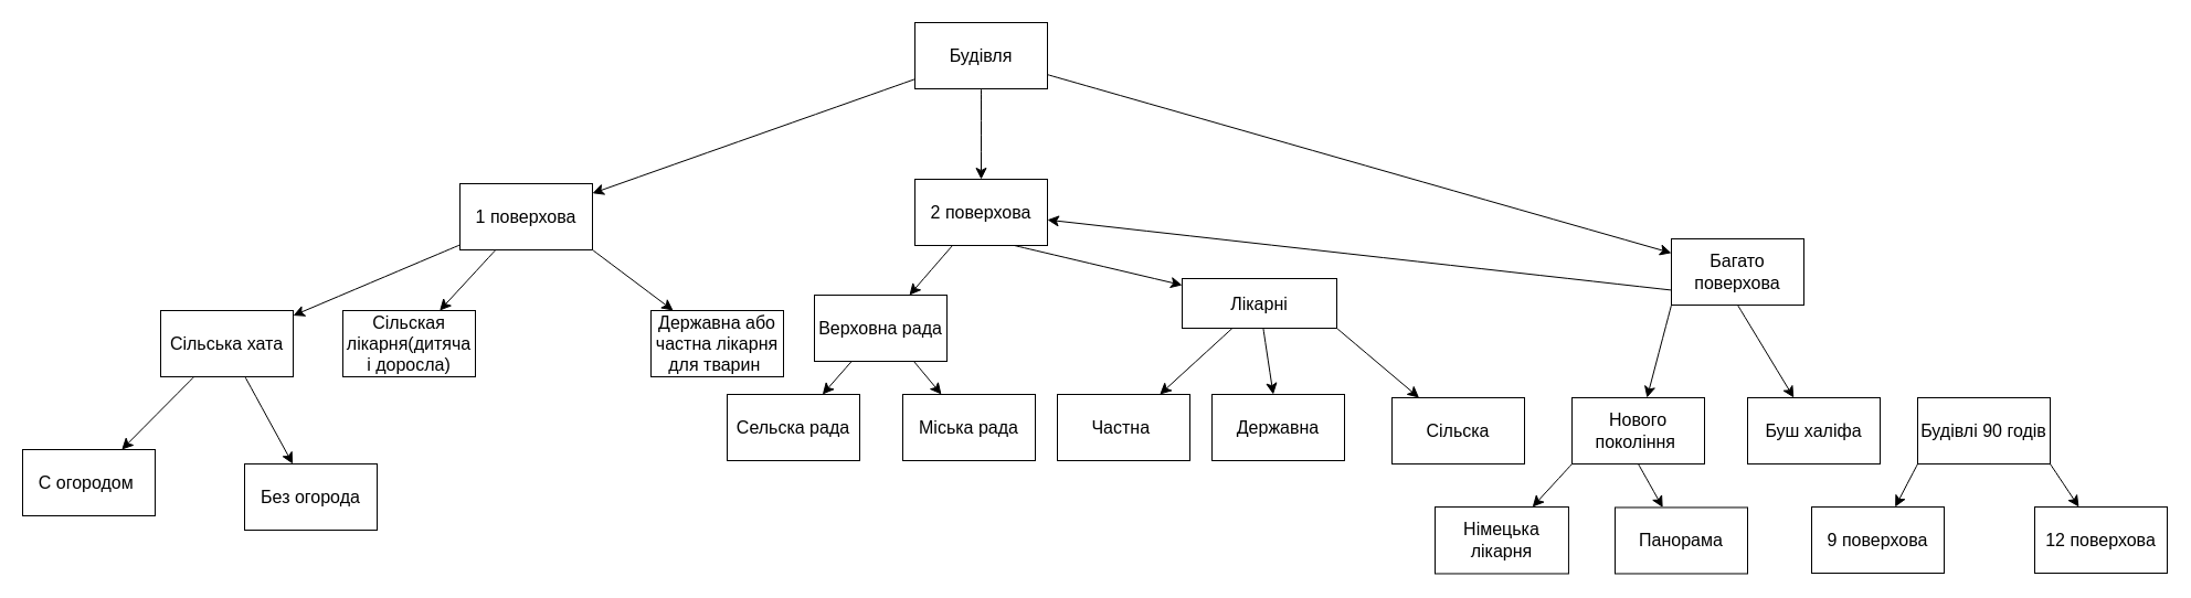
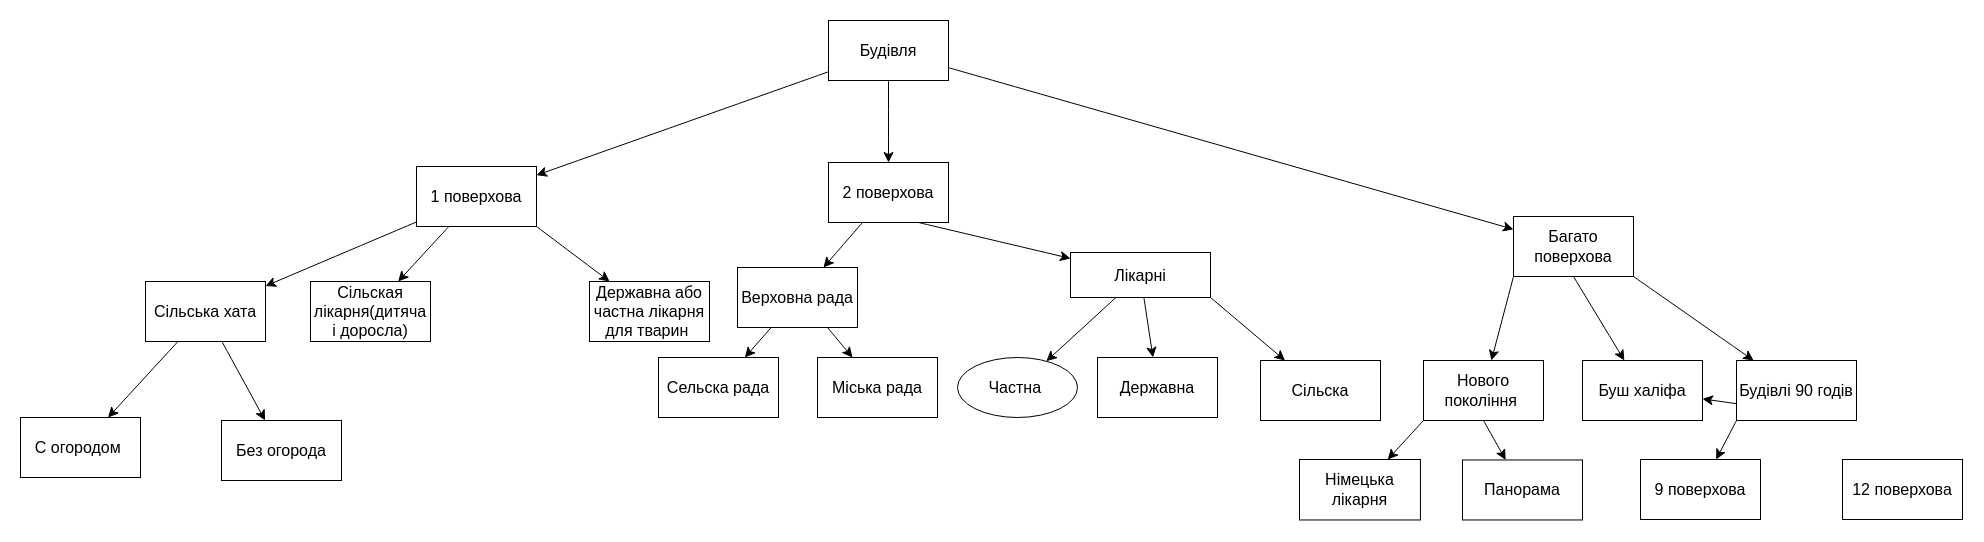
  <mxCell id="0" />
  <mxCell id="1" parent="0" />
  <mxCell id="2" style="edgeStyle=none;curved=1;rounded=0;orthogonalLoop=1;jettySize=auto;html=1;fontSize=12;startSize=8;endSize=8;" parent="1" source="5" target="9" edge="1"><mxGeometry relative="1" as="geometry"><mxPoint x="888" y="173" as="targetPoint" /></mxGeometry></mxCell>
  <mxCell id="3" style="edgeStyle=none;curved=1;rounded=0;orthogonalLoop=1;jettySize=auto;html=1;fontSize=12;startSize=8;endSize=8;" parent="1" source="5" target="12" edge="1"><mxGeometry relative="1" as="geometry"><mxPoint x="888" y="172" as="targetPoint" /></mxGeometry></mxCell>
  <mxCell id="4" style="edgeStyle=none;curved=1;rounded=0;orthogonalLoop=1;jettySize=auto;html=1;fontSize=12;startSize=8;endSize=8;" parent="1" source="5" target="16" edge="1"><mxGeometry relative="1" as="geometry"><mxPoint x="1117" y="164" as="targetPoint" /></mxGeometry></mxCell>
  <mxCell id="5" value="Будівля&lt;br&gt;" style="rounded=0;whiteSpace=wrap;html=1;fontSize=16;" parent="1" vertex="1"><mxGeometry x="828" y="20" width="120" height="60" as="geometry" /></mxCell>
  <mxCell id="6" style="edgeStyle=none;curved=1;rounded=0;orthogonalLoop=1;jettySize=auto;html=1;fontSize=12;startSize=8;endSize=8;" parent="1" source="9" target="19" edge="1"><mxGeometry relative="1" as="geometry"><mxPoint x="622" y="298" as="targetPoint" /></mxGeometry></mxCell>
  <mxCell id="7" style="edgeStyle=none;curved=1;rounded=0;orthogonalLoop=1;jettySize=auto;html=1;fontSize=12;startSize=8;endSize=8;" parent="1" source="9" target="20" edge="1"><mxGeometry relative="1" as="geometry"><mxPoint x="622" y="273" as="targetPoint" /></mxGeometry></mxCell>
  <mxCell id="8" style="edgeStyle=none;curved=1;rounded=0;orthogonalLoop=1;jettySize=auto;html=1;exitX=1;exitY=1;exitDx=0;exitDy=0;fontSize=12;startSize=8;endSize=8;" parent="1" source="9" target="21" edge="1"><mxGeometry relative="1" as="geometry"><mxPoint x="763" y="289" as="targetPoint" /></mxGeometry></mxCell>
  <mxCell id="9" value="1 поверхова&lt;br&gt;" style="rounded=0;whiteSpace=wrap;html=1;fontSize=16;" parent="1" vertex="1"><mxGeometry x="416" y="166" width="120" height="60" as="geometry" /></mxCell>
  <mxCell id="10" style="edgeStyle=none;curved=1;rounded=0;orthogonalLoop=1;jettySize=auto;html=1;fontSize=12;startSize=8;endSize=8;" parent="1" source="12" target="26" edge="1"><mxGeometry relative="1" as="geometry"><mxPoint x="793" y="276" as="targetPoint" /></mxGeometry></mxCell>
  <mxCell id="11" style="edgeStyle=none;curved=1;rounded=0;orthogonalLoop=1;jettySize=auto;html=1;exitX=0.75;exitY=1;exitDx=0;exitDy=0;fontSize=12;startSize=8;endSize=8;" parent="1" source="12" target="32" edge="1"><mxGeometry relative="1" as="geometry"><mxPoint x="964" y="274" as="targetPoint" /></mxGeometry></mxCell>
  <mxCell id="12" value="2 поверхова" style="rounded=0;whiteSpace=wrap;html=1;fontSize=16;" parent="1" vertex="1"><mxGeometry x="828" y="162" width="120" height="60" as="geometry" /></mxCell>
  <mxCell id="13" style="edgeStyle=none;curved=1;rounded=0;orthogonalLoop=1;jettySize=auto;html=1;exitX=0;exitY=1;exitDx=0;exitDy=0;fontSize=12;startSize=8;endSize=8;" parent="1" source="16" target="38" edge="1"><mxGeometry relative="1" as="geometry"><mxPoint x="1342" y="161" as="targetPoint" /></mxGeometry></mxCell>
  <mxCell id="14" style="edgeStyle=none;curved=1;rounded=0;orthogonalLoop=1;jettySize=auto;html=1;exitX=0.5;exitY=1;exitDx=0;exitDy=0;fontSize=12;startSize=8;endSize=8;" parent="1" source="16" target="39" edge="1"><mxGeometry relative="1" as="geometry"><mxPoint x="1603.667" y="377" as="targetPoint" /></mxGeometry></mxCell>
- <mxCell id="15" style="edgeStyle=none;curved=1;rounded=0;orthogonalLoop=1;jettySize=auto;html=1;exitX=1;exitY=1;exitDx=0;exitDy=0;fontSize=12;startSize=8;endSize=8;" parent="1" source="16" target="12" edge="1"><mxGeometry relative="1" as="geometry"><mxPoint x="1830.333" y="350.333" as="targetPoint" /></mxGeometry></mxCell>
+ <mxCell id="15" style="edgeStyle=none;curved=1;rounded=0;orthogonalLoop=1;jettySize=auto;html=1;exitX=1;exitY=1;exitDx=0;exitDy=0;fontSize=12;startSize=8;endSize=8;" parent="1" source="16" target="42" edge="1"><mxGeometry relative="1" as="geometry"><mxPoint x="1830.333" y="350.333" as="targetPoint" /></mxGeometry></mxCell>
  <mxCell id="16" value="Багато поверхова" style="rounded=0;whiteSpace=wrap;html=1;fontSize=16;" parent="1" vertex="1"><mxGeometry x="1513" y="216" width="120" height="60" as="geometry" /></mxCell>
  <mxCell id="17" style="edgeStyle=none;curved=1;rounded=0;orthogonalLoop=1;jettySize=auto;html=1;fontSize=12;startSize=8;endSize=8;" parent="1" source="19" target="22" edge="1"><mxGeometry relative="1" as="geometry"><mxPoint x="205" y="395" as="targetPoint" /></mxGeometry></mxCell>
  <mxCell id="18" style="edgeStyle=none;curved=1;rounded=0;orthogonalLoop=1;jettySize=auto;html=1;fontSize=12;startSize=8;endSize=8;" parent="1" source="19" target="23" edge="1"><mxGeometry relative="1" as="geometry"><mxPoint x="432" y="375" as="targetPoint" /></mxGeometry></mxCell>
  <mxCell id="19" value="Сільська хата" style="rounded=0;whiteSpace=wrap;html=1;fontSize=16;" parent="1" vertex="1"><mxGeometry x="145" y="281" width="120" height="60" as="geometry" /></mxCell>
  <mxCell id="20" value="Сільская лікарня(дитяча і доросла)" style="rounded=0;whiteSpace=wrap;html=1;fontSize=16;" parent="1" vertex="1"><mxGeometry x="310" y="281" width="120" height="60" as="geometry" /></mxCell>
  <mxCell id="21" value="Державна або частна лікарня для тварин&amp;nbsp;" style="rounded=0;whiteSpace=wrap;html=1;fontSize=16;" parent="1" vertex="1"><mxGeometry x="589" y="281" width="120" height="60" as="geometry" /></mxCell>
- <mxCell id="22" value="С огородом&amp;nbsp;" style="rounded=0;whiteSpace=wrap;html=1;fontSize=16;" parent="1" vertex="1"><mxGeometry x="20" y="407" width="120" height="60" as="geometry" /></mxCell>
+ <mxCell id="22" value="С огородом&amp;nbsp;" style="rounded=0;whiteSpace=wrap;html=1;fontSize=16;" parent="1" vertex="1"><mxGeometry x="20" y="417" width="120" height="60" as="geometry" /></mxCell>
  <mxCell id="23" value="Без огорода" style="rounded=0;whiteSpace=wrap;html=1;fontSize=16;" parent="1" vertex="1"><mxGeometry x="221" y="420" width="120" height="60" as="geometry" /></mxCell>
  <mxCell id="24" style="edgeStyle=none;curved=1;rounded=0;orthogonalLoop=1;jettySize=auto;html=1;fontSize=12;startSize=8;endSize=8;" parent="1" source="26" target="27" edge="1"><mxGeometry relative="1" as="geometry"><mxPoint x="797" y="359" as="targetPoint" /></mxGeometry></mxCell>
  <mxCell id="25" style="edgeStyle=none;curved=1;rounded=0;orthogonalLoop=1;jettySize=auto;html=1;exitX=0.75;exitY=1;exitDx=0;exitDy=0;fontSize=12;startSize=8;endSize=8;" parent="1" source="26" target="28" edge="1"><mxGeometry relative="1" as="geometry"><mxPoint x="870" y="362" as="targetPoint" /></mxGeometry></mxCell>
  <mxCell id="26" value="Верховна рада" style="rounded=0;whiteSpace=wrap;html=1;fontSize=16;" parent="1" vertex="1"><mxGeometry x="737" y="267" width="120" height="60" as="geometry" /></mxCell>
  <mxCell id="27" value="Сельска рада" style="rounded=0;whiteSpace=wrap;html=1;fontSize=16;" parent="1" vertex="1"><mxGeometry x="658" y="357" width="120" height="60" as="geometry" /></mxCell>
  <mxCell id="28" value="Міська рада" style="rounded=0;whiteSpace=wrap;html=1;fontSize=16;" parent="1" vertex="1"><mxGeometry x="817" y="357" width="120" height="60" as="geometry" /></mxCell>
  <mxCell id="29" style="edgeStyle=none;curved=1;rounded=0;orthogonalLoop=1;jettySize=auto;html=1;fontSize=12;startSize=8;endSize=8;" parent="1" source="32" target="33" edge="1"><mxGeometry relative="1" as="geometry"><mxPoint x="983" y="367" as="targetPoint" /></mxGeometry></mxCell>
  <mxCell id="30" style="edgeStyle=none;curved=1;rounded=0;orthogonalLoop=1;jettySize=auto;html=1;fontSize=12;startSize=8;endSize=8;" parent="1" source="32" target="34" edge="1"><mxGeometry relative="1" as="geometry"><mxPoint x="1152" y="375" as="targetPoint" /></mxGeometry></mxCell>
  <mxCell id="31" style="edgeStyle=none;curved=1;rounded=0;orthogonalLoop=1;jettySize=auto;html=1;exitX=1;exitY=1;exitDx=0;exitDy=0;fontSize=12;startSize=8;endSize=8;" parent="1" source="32" target="35" edge="1"><mxGeometry relative="1" as="geometry"><mxPoint x="1322" y="355" as="targetPoint" /></mxGeometry></mxCell>
  <mxCell id="32" value="Лікарні" style="rounded=0;whiteSpace=wrap;html=1;fontSize=16;" parent="1" vertex="1"><mxGeometry x="1070" y="252" width="140" height="45" as="geometry" /></mxCell>
- <mxCell id="33" value="Частна&amp;nbsp;" style="rounded=0;whiteSpace=wrap;html=1;fontSize=16;" parent="1" vertex="1"><mxGeometry x="957" y="357" width="120" height="60" as="geometry" /></mxCell>
+ <mxCell id="33" value="Частна&amp;nbsp;" style="ellipse;whiteSpace=wrap;html=1;fontSize=16;" parent="1" vertex="1"><mxGeometry x="957" y="357" width="120" height="60" as="geometry" /></mxCell>
  <mxCell id="34" value="Державна" style="rounded=0;whiteSpace=wrap;html=1;fontSize=16;" parent="1" vertex="1"><mxGeometry x="1097" y="357" width="120" height="60" as="geometry" /></mxCell>
  <mxCell id="35" value="Сільска" style="rounded=0;whiteSpace=wrap;html=1;fontSize=16;" parent="1" vertex="1"><mxGeometry x="1260" y="360" width="120" height="60" as="geometry" /></mxCell>
  <mxCell id="36" style="edgeStyle=none;curved=1;rounded=0;orthogonalLoop=1;jettySize=auto;html=1;exitX=0;exitY=1;exitDx=0;exitDy=0;fontSize=12;startSize=8;endSize=8;" parent="1" source="38" target="45" edge="1"><mxGeometry relative="1" as="geometry"><mxPoint x="1357.118" y="475.529" as="targetPoint" /></mxGeometry></mxCell>
  <mxCell id="37" style="edgeStyle=none;curved=1;rounded=0;orthogonalLoop=1;jettySize=auto;html=1;exitX=0.5;exitY=1;exitDx=0;exitDy=0;fontSize=12;startSize=8;endSize=8;" parent="1" source="38" target="46" edge="1"><mxGeometry relative="1" as="geometry"><mxPoint x="1520.647" y="468.471" as="targetPoint" /></mxGeometry></mxCell>
  <mxCell id="38" value="Нового покоління&amp;nbsp;" style="rounded=0;whiteSpace=wrap;html=1;fontSize=16;" parent="1" vertex="1"><mxGeometry x="1423" y="360" width="120" height="60" as="geometry" /></mxCell>
  <mxCell id="39" value="Буш халіфа" style="rounded=0;whiteSpace=wrap;html=1;fontSize=16;" parent="1" vertex="1"><mxGeometry x="1581.997" y="360" width="120" height="60" as="geometry" /></mxCell>
  <mxCell id="40" style="edgeStyle=none;curved=1;rounded=0;orthogonalLoop=1;jettySize=auto;html=1;exitX=0;exitY=1;exitDx=0;exitDy=0;fontSize=12;startSize=8;endSize=8;" parent="1" source="42" target="43" edge="1"><mxGeometry relative="1" as="geometry"><mxPoint x="1680.333" y="492" as="targetPoint" /></mxGeometry></mxCell>
- <mxCell id="41" style="edgeStyle=none;curved=1;rounded=0;orthogonalLoop=1;jettySize=auto;html=1;exitX=1;exitY=1;exitDx=0;exitDy=0;fontSize=12;startSize=8;endSize=8;" parent="1" source="42" target="44" edge="1"><mxGeometry relative="1" as="geometry"><mxPoint x="1901" y="464.667" as="targetPoint" /></mxGeometry></mxCell>
+ <mxCell id="41" style="edgeStyle=none;curved=1;rounded=0;orthogonalLoop=1;jettySize=auto;html=1;exitX=1;exitY=1;exitDx=0;exitDy=0;fontSize=12;startSize=8;endSize=8;" parent="1" source="42" target="39" edge="1"><mxGeometry relative="1" as="geometry"><mxPoint x="1901" y="464.667" as="targetPoint" /></mxGeometry></mxCell>
  <mxCell id="42" value="Будівлі 90 годів" style="rounded=0;whiteSpace=wrap;html=1;fontSize=16;" parent="1" vertex="1"><mxGeometry x="1736.003" y="360.003" width="120" height="60" as="geometry" /></mxCell>
  <mxCell id="43" value="9 поверхова" style="rounded=0;whiteSpace=wrap;html=1;fontSize=16;" parent="1" vertex="1"><mxGeometry x="1640.003" y="459" width="120" height="60" as="geometry" /></mxCell>
  <mxCell id="44" value="12 поверхова" style="rounded=0;whiteSpace=wrap;html=1;fontSize=16;" parent="1" vertex="1"><mxGeometry x="1842" y="458.997" width="120" height="60" as="geometry" /></mxCell>
  <mxCell id="45" value="Німецька лікарня" style="rounded=0;whiteSpace=wrap;html=1;fontSize=16;" parent="1" vertex="1"><mxGeometry x="1299" y="459" width="120.94" height="60.47" as="geometry" /></mxCell>
  <mxCell id="46" value="Панорама" style="rounded=0;whiteSpace=wrap;html=1;fontSize=16;" parent="1" vertex="1"><mxGeometry x="1461.997" y="459.471" width="120" height="60" as="geometry" /></mxCell>
